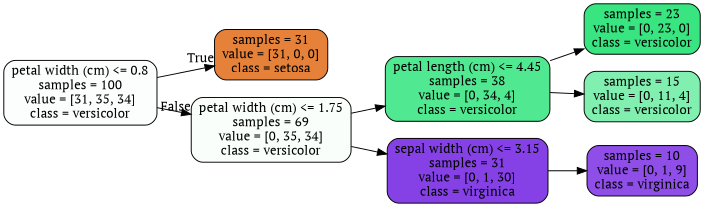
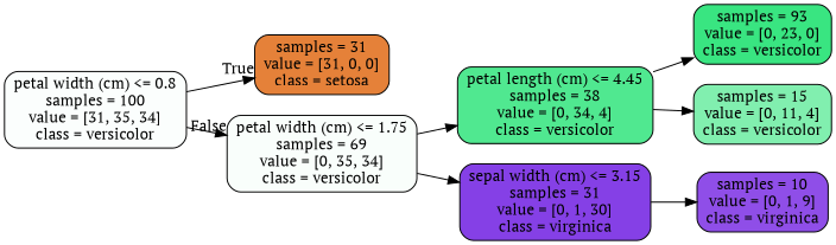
  digraph {
    fontname="PT Serif"
    rankdir=LR
    node [color=black fontname="PT Serif" shape=box style="filled, rounded"]
    edge [fontname="PT Serif"]
    n1 [fillcolor="#39e58104" label="petal width (cm) <= 0.8\nsamples = 100\nvalue = [31, 35, 34]\nclass = versicolor"]
    n2 [fillcolor="#e58139ff" label="samples = 31\nvalue = [31, 0, 0]\nclass = setosa"]
    n3 [fillcolor="#39e58107" label="petal width (cm) <= 1.75\nsamples = 69\nvalue = [0, 35, 34]\nclass = versicolor"]
    n4 [fillcolor="#39e581e1" label="petal length (cm) <= 4.45\nsamples = 38\nvalue = [0, 34, 4]\nclass = versicolor"]
    n5 [fillcolor="#8139e5f6" label="sepal width (cm) <= 3.15\nsamples = 31\nvalue = [0, 1, 30]\nclass = virginica"]
-   n6 [fillcolor="#39e581ff" label="samples = 23\nvalue = [0, 23, 0]\nclass = versicolor"]
+   n6 [fillcolor="#39e581ff" label="samples = 93\nvalue = [0, 23, 0]\nclass = versicolor"]
    n7 [fillcolor="#39e581a2" label="samples = 15\nvalue = [0, 11, 4]\nclass = versicolor"]
    n8 [fillcolor="#8139e5e3" label="samples = 10\nvalue = [0, 1, 9]\nclass = virginica"]
    n1 -> n2 [headlabel=True labelangle=45 labeldistance=2.5]
    n1 -> n3 [headlabel=False labelangle=-45 labeldistance=2.5]
    n3 -> n4
    n3 -> n5
    n4 -> n6
    n4 -> n7
    n5 -> n8
  }
